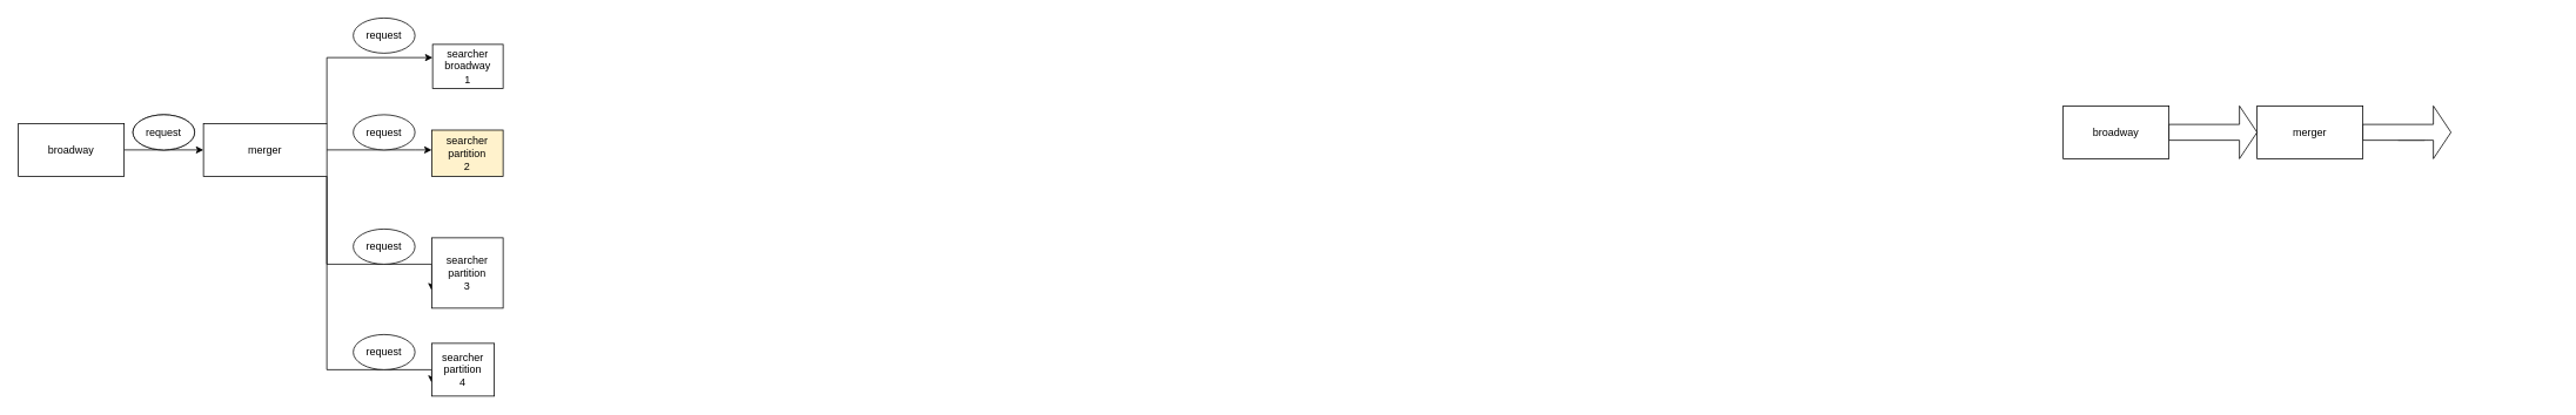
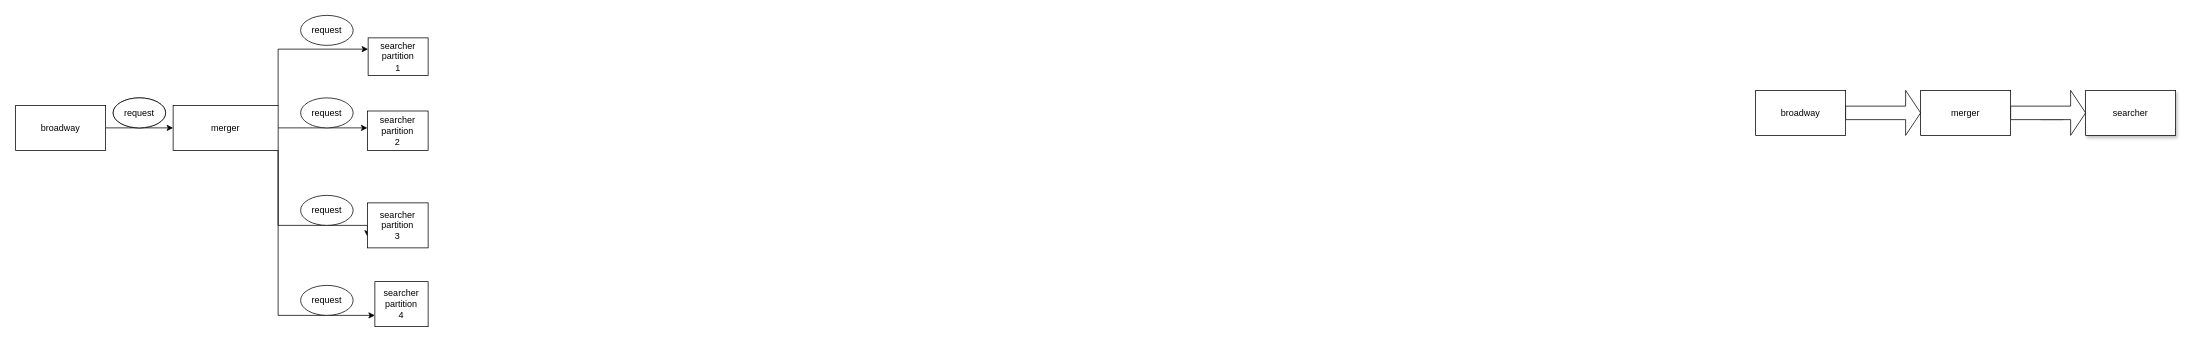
  <mxCell id="0" />
  <mxCell id="1" parent="0" />
  <mxCell id="2" value="broadway" style="rounded=0;whiteSpace=wrap;html=1;" parent="1" vertex="1"><mxGeometry x="2340" y="120" width="120" height="60" as="geometry" /></mxCell>
  <mxCell id="3" value="" style="shape=singleArrow;whiteSpace=wrap;html=1;" parent="1" vertex="1"><mxGeometry x="2460" y="120" width="100" height="60" as="geometry" /></mxCell>
  <mxCell id="4" value="" style="edgeStyle=orthogonalEdgeStyle;rounded=0;orthogonalLoop=1;jettySize=auto;html=1;" edge="1" parent="1" source="8" target="14"><mxGeometry relative="1" as="geometry"><Array as="points"><mxPoint x="470" y="170" /><mxPoint x="470" y="170" /></Array></mxGeometry></mxCell>
  <mxCell id="5" style="edgeStyle=orthogonalEdgeStyle;rounded=0;orthogonalLoop=1;jettySize=auto;html=1;exitX=1;exitY=0;exitDx=0;exitDy=0;" edge="1" parent="1" source="8" target="18"><mxGeometry relative="1" as="geometry"><Array as="points"><mxPoint x="370" y="65" /></Array></mxGeometry></mxCell>
  <mxCell id="6" style="edgeStyle=orthogonalEdgeStyle;rounded=0;orthogonalLoop=1;jettySize=auto;html=1;entryX=0;entryY=0.75;entryDx=0;entryDy=0;endArrow=classic;endFill=1;exitX=1;exitY=1;exitDx=0;exitDy=0;" edge="1" parent="1" source="8" target="20"><mxGeometry relative="1" as="geometry"><Array as="points"><mxPoint x="370" y="300" /></Array></mxGeometry></mxCell>
  <mxCell id="7" style="edgeStyle=orthogonalEdgeStyle;rounded=0;orthogonalLoop=1;jettySize=auto;html=1;entryX=0;entryY=0.75;entryDx=0;entryDy=0;endArrow=classic;endFill=1;" edge="1" parent="1" source="8" target="19"><mxGeometry relative="1" as="geometry"><Array as="points"><mxPoint x="370" y="420" /></Array></mxGeometry></mxCell>
  <mxCell id="8" value="merger" style="rounded=0;whiteSpace=wrap;html=1;" parent="1" vertex="1"><mxGeometry x="230" y="140" width="140" height="60" as="geometry" /></mxCell>
  <mxCell id="9" style="edgeStyle=orthogonalEdgeStyle;rounded=0;orthogonalLoop=1;jettySize=auto;html=1;exitX=0;exitY=0.5;exitDx=0;exitDy=0;" parent="1" source="10" edge="1"><mxGeometry relative="1" as="geometry"><mxPoint x="2570" y="150.4" as="targetPoint" /></mxGeometry></mxCell>
  <mxCell id="10" value="merger" style="rounded=0;whiteSpace=wrap;html=1;" parent="1" vertex="1"><mxGeometry x="2560" y="120" width="120" height="60" as="geometry" /></mxCell>
  <mxCell id="11" style="edgeStyle=orthogonalEdgeStyle;rounded=0;orthogonalLoop=1;jettySize=auto;html=1;exitX=0;exitY=0;exitDx=40;exitDy=39;exitPerimeter=0;" parent="1" source="12" edge="1"><mxGeometry relative="1" as="geometry"><mxPoint x="2750" y="150" as="targetPoint" /></mxGeometry></mxCell>
  <mxCell id="12" value="" style="shape=singleArrow;whiteSpace=wrap;html=1;" parent="1" vertex="1"><mxGeometry x="2680" y="120" width="100" height="60" as="geometry" /></mxCell>
- <mxCell id="14" value="searcher&lt;br&gt;partition&lt;br&gt;2" style="rounded=0;whiteSpace=wrap;html=1;fillColor=#fff2cc;" vertex="1" parent="1"><mxGeometry x="489" y="147.5" width="81" height="52.5" as="geometry" /></mxCell>
+ <mxCell id="13" value="searcher" style="rounded=0;whiteSpace=wrap;html=1;shadow=1;" parent="1" vertex="1"><mxGeometry x="2780" y="120" width="120" height="60" as="geometry" /></mxCell>
+ <mxCell id="14" value="searcher&lt;br&gt;partition&lt;br&gt;2" style="rounded=0;whiteSpace=wrap;html=1;" vertex="1" parent="1"><mxGeometry x="489" y="147.5" width="81" height="52.5" as="geometry" /></mxCell>
  <mxCell id="15" value="request" style="ellipse;whiteSpace=wrap;html=1;" vertex="1" parent="1"><mxGeometry x="150" y="130" width="70" height="40" as="geometry" /></mxCell>
  <mxCell id="16" value="" style="edgeStyle=orthogonalEdgeStyle;rounded=0;orthogonalLoop=1;jettySize=auto;html=1;" edge="1" parent="1" source="17" target="8"><mxGeometry relative="1" as="geometry" /></mxCell>
  <mxCell id="17" value="broadway" style="rounded=0;whiteSpace=wrap;html=1;" vertex="1" parent="1"><mxGeometry x="20" y="140" width="120" height="60" as="geometry" /></mxCell>
- <mxCell id="18" value="searcher&lt;br&gt;broadway&lt;br&gt;1" style="rounded=0;whiteSpace=wrap;html=1;" vertex="1" parent="1"><mxGeometry x="490" y="50" width="80" height="50" as="geometry" /></mxCell>
- <mxCell id="19" value="searcher&lt;br&gt;partition&lt;br&gt;4" style="rounded=0;whiteSpace=wrap;html=1;" vertex="1" parent="1"><mxGeometry x="489" y="390" width="71" height="60" as="geometry" /></mxCell>
- <mxCell id="20" value="searcher&lt;br&gt;partition&lt;br&gt;3" style="rounded=0;whiteSpace=wrap;html=1;" vertex="1" parent="1"><mxGeometry x="489" y="270" width="81" height="80" as="geometry" /></mxCell>
+ <mxCell id="18" value="searcher&lt;br&gt;partition&lt;br&gt;1" style="rounded=0;whiteSpace=wrap;html=1;" vertex="1" parent="1"><mxGeometry x="490" y="50" width="80" height="50" as="geometry" /></mxCell>
+ <mxCell id="19" value="searcher&lt;br&gt;partition&lt;br&gt;4" style="rounded=0;whiteSpace=wrap;html=1;" vertex="1" parent="1"><mxGeometry x="499" y="375" width="71" height="60" as="geometry" /></mxCell>
+ <mxCell id="20" value="searcher&lt;br&gt;partition&lt;br&gt;3" style="rounded=0;whiteSpace=wrap;html=1;" vertex="1" parent="1"><mxGeometry x="489" y="270" width="81" height="60" as="geometry" /></mxCell>
  <mxCell id="21" value="request" style="ellipse;whiteSpace=wrap;html=1;" vertex="1" parent="1"><mxGeometry x="150" y="130" width="70" height="40" as="geometry" /></mxCell>
  <mxCell id="22" value="request" style="ellipse;whiteSpace=wrap;html=1;" vertex="1" parent="1"><mxGeometry x="400" y="20" width="70" height="40" as="geometry" /></mxCell>
  <mxCell id="23" value="request" style="ellipse;whiteSpace=wrap;html=1;" vertex="1" parent="1"><mxGeometry x="400" y="130" width="70" height="40" as="geometry" /></mxCell>
  <mxCell id="24" value="request" style="ellipse;whiteSpace=wrap;html=1;" vertex="1" parent="1"><mxGeometry x="400" y="260" width="70" height="40" as="geometry" /></mxCell>
  <mxCell id="25" value="request" style="ellipse;whiteSpace=wrap;html=1;" vertex="1" parent="1"><mxGeometry x="400" y="380" width="70" height="40" as="geometry" /></mxCell>
